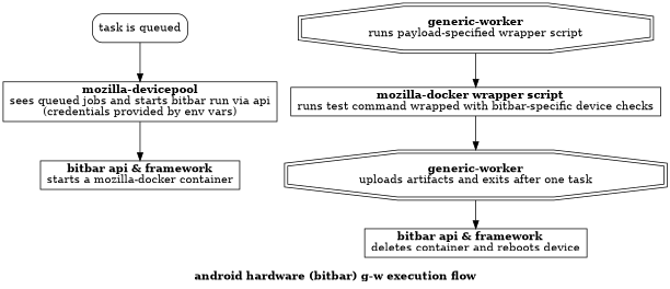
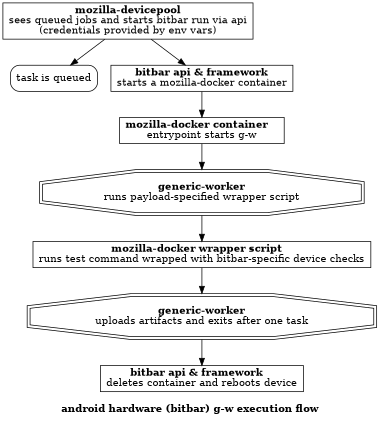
  digraph {
    label=<<BR/><B>android hardware (bitbar) g-w execution flow</B>>
    node [shape=box]
    n1 [label="task is queued" style=rounded]
    n2 [label=<<B>mozilla-devicepool</B><BR/>sees queued jobs and starts bitbar run via api<BR/>(credentials provided by env vars)>]
    n3 [label=<<B>bitbar api &amp; framework</B><BR/>starts a mozilla-docker container>]
+   n4 [label=<<B>mozilla-docker container</B>   <BR/>entrypoint starts g-w>]
    n5 [label=<<B>generic-worker</B><BR/>runs payload-specified wrapper script> shape=doubleoctagon]
    n6 [label=<<B>mozilla-docker wrapper script</B>   <BR/>runs test command wrapped with bitbar-specific device checks>]
    n7 [label=<<B>generic-worker</B><BR/>uploads artifacts and exits after one task> shape=doubleoctagon]
    n8 [label=<<B>bitbar api &amp; framework</B>   <BR/>deletes container and reboots device>]
-   n1 -> n2
+   n2 -> n1
    n2 -> n3
+   n3 -> n4
+   n4 -> n5
    n5 -> n6
    n6 -> n7
    n7 -> n8
  }
